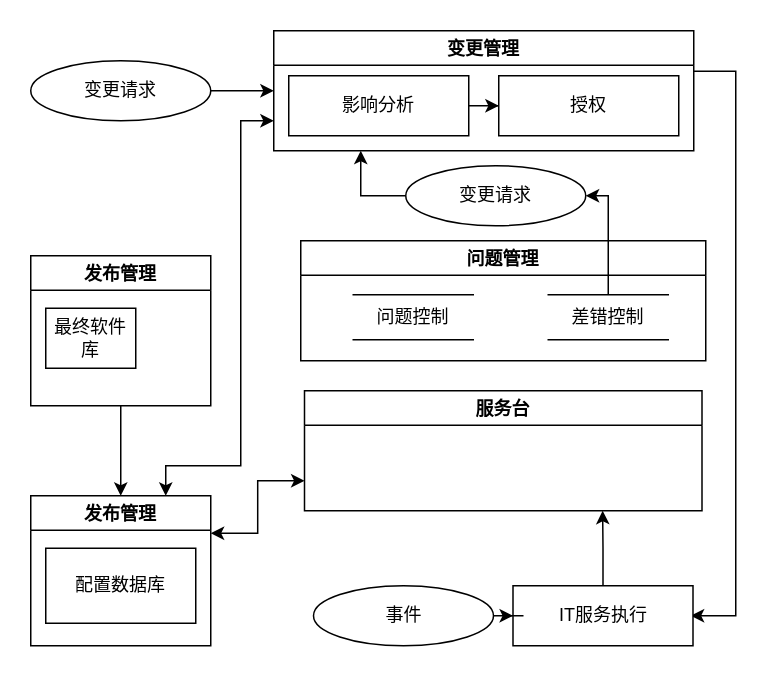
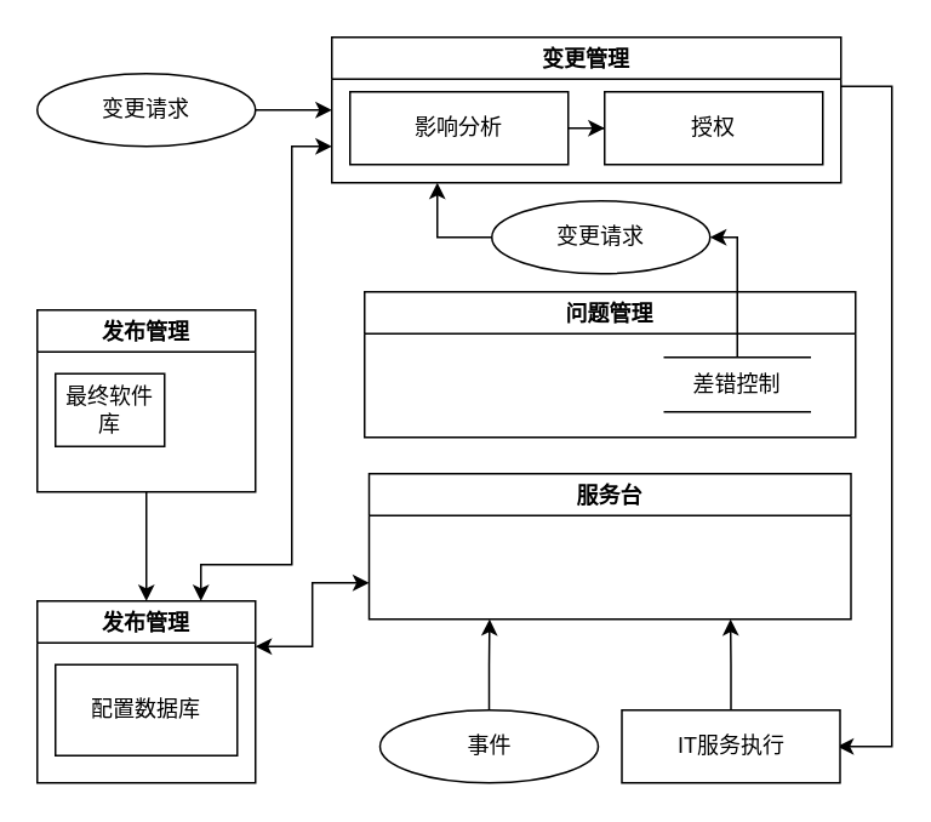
  <mxCell id="0" />
  <mxCell id="1" parent="0" />
  <mxCell id="2" style="edgeStyle=orthogonalEdgeStyle;rounded=0;orthogonalLoop=1;jettySize=auto;html=1;entryX=0;entryY=0.5;entryDx=0;entryDy=0;" edge="1" parent="1" source="3" target="6"><mxGeometry relative="1" as="geometry" /></mxCell>
  <mxCell id="3" value="变更请求" style="ellipse;whiteSpace=wrap;html=1;" vertex="1" parent="1"><mxGeometry x="20" y="40" width="120" height="40" as="geometry" /></mxCell>
  <mxCell id="4" style="edgeStyle=orthogonalEdgeStyle;rounded=0;orthogonalLoop=1;jettySize=auto;html=1;" edge="1" parent="1"><mxGeometry relative="1" as="geometry"><mxPoint x="460" y="410" as="targetPoint" /><mxPoint x="462" y="47" as="sourcePoint" /><Array as="points"><mxPoint x="490" y="47" /><mxPoint x="490" y="410" /></Array></mxGeometry></mxCell>
  <mxCell id="5" style="edgeStyle=orthogonalEdgeStyle;rounded=0;orthogonalLoop=1;jettySize=auto;html=1;exitX=0;exitY=0.75;exitDx=0;exitDy=0;entryX=0.75;entryY=0;entryDx=0;entryDy=0;startArrow=classic;startFill=1;" edge="1" parent="1" source="6" target="22"><mxGeometry relative="1" as="geometry"><Array as="points"><mxPoint x="160" y="80" /><mxPoint x="160" y="310" /><mxPoint x="110" y="310" /></Array></mxGeometry></mxCell>
  <mxCell id="6" value="变更管理" style="swimlane;" vertex="1" parent="1"><mxGeometry x="182" y="20" width="280" height="80" as="geometry" /></mxCell>
  <mxCell id="7" value="" style="edgeStyle=orthogonalEdgeStyle;rounded=0;orthogonalLoop=1;jettySize=auto;html=1;" edge="1" parent="6" source="8" target="9"><mxGeometry relative="1" as="geometry" /></mxCell>
  <mxCell id="8" value="影响分析" style="whiteSpace=wrap;html=1;" vertex="1" parent="6"><mxGeometry x="10" y="30" width="120" height="40" as="geometry" /></mxCell>
  <mxCell id="9" value="&lt;div&gt;授权&lt;/div&gt;" style="whiteSpace=wrap;html=1;" vertex="1" parent="6"><mxGeometry x="150" y="30" width="120" height="40" as="geometry" /></mxCell>
  <mxCell id="10" style="edgeStyle=orthogonalEdgeStyle;rounded=0;orthogonalLoop=1;jettySize=auto;html=1;entryX=0.75;entryY=1;entryDx=0;entryDy=0;" edge="1" parent="1" source="11" target="13"><mxGeometry relative="1" as="geometry" /></mxCell>
  <mxCell id="11" value="&lt;div&gt;IT服务执行&lt;/div&gt;" style="rounded=0;whiteSpace=wrap;html=1;" vertex="1" parent="1"><mxGeometry x="341.5" y="390" width="120" height="40" as="geometry" /></mxCell>
  <mxCell id="12" style="edgeStyle=orthogonalEdgeStyle;rounded=0;orthogonalLoop=1;jettySize=auto;html=1;exitX=0;exitY=0.75;exitDx=0;exitDy=0;entryX=1;entryY=0.25;entryDx=0;entryDy=0;startArrow=classic;startFill=1;" edge="1" parent="1" source="13" target="22"><mxGeometry relative="1" as="geometry" /></mxCell>
  <mxCell id="13" value="服务台" style="swimlane;" vertex="1" parent="1"><mxGeometry x="202.5" y="260" width="265" height="80" as="geometry" /></mxCell>
  <mxCell id="14" value="问题管理" style="swimlane;" vertex="1" parent="1"><mxGeometry x="200" y="160" width="270" height="80" as="geometry" /></mxCell>
- <mxCell id="15" value="问题控制" style="shape=partialRectangle;whiteSpace=wrap;html=1;left=0;right=0;fillColor=none;" vertex="1" parent="14"><mxGeometry x="35" y="36" width="80" height="30" as="geometry" /></mxCell>
  <mxCell id="16" value="&lt;div&gt;差错控制&lt;/div&gt;" style="shape=partialRectangle;whiteSpace=wrap;html=1;left=0;right=0;fillColor=none;" vertex="1" parent="14"><mxGeometry x="165" y="36" width="80" height="30" as="geometry" /></mxCell>
  <mxCell id="17" style="edgeStyle=orthogonalEdgeStyle;rounded=0;orthogonalLoop=1;jettySize=auto;html=1;exitX=0;exitY=0.5;exitDx=0;exitDy=0;" edge="1" parent="1" source="18"><mxGeometry relative="1" as="geometry"><mxPoint x="240" y="100" as="targetPoint" /><Array as="points"><mxPoint x="240" y="130" /></Array></mxGeometry></mxCell>
  <mxCell id="18" value="&lt;div&gt;变更请求&lt;/div&gt;" style="ellipse;whiteSpace=wrap;html=1;" vertex="1" parent="1"><mxGeometry x="270" y="110" width="120" height="40" as="geometry" /></mxCell>
  <mxCell id="19" style="edgeStyle=orthogonalEdgeStyle;rounded=0;orthogonalLoop=1;jettySize=auto;html=1;entryX=1;entryY=0.5;entryDx=0;entryDy=0;" edge="1" parent="1" source="16" target="18"><mxGeometry relative="1" as="geometry"><Array as="points"><mxPoint x="405" y="130" /></Array></mxGeometry></mxCell>
- <mxCell id="20" style="edgeStyle=orthogonalEdgeStyle;rounded=0;orthogonalLoop=1;jettySize=auto;html=1;" edge="1" parent="1" source="21" target="11"><mxGeometry relative="1" as="geometry" /></mxCell>
+ <mxCell id="20" style="edgeStyle=orthogonalEdgeStyle;rounded=0;orthogonalLoop=1;jettySize=auto;html=1;entryX=0.25;entryY=1;entryDx=0;entryDy=0;" edge="1" parent="1" source="21" target="13"><mxGeometry relative="1" as="geometry" /></mxCell>
  <mxCell id="21" value="事件" style="ellipse;whiteSpace=wrap;html=1;" vertex="1" parent="1"><mxGeometry x="208.5" y="390" width="120" height="40" as="geometry" /></mxCell>
  <mxCell id="22" value="发布管理" style="swimlane;" vertex="1" parent="1"><mxGeometry x="20" y="330" width="120" height="100" as="geometry" /></mxCell>
  <mxCell id="23" value="&lt;div&gt;配置数据库&lt;/div&gt;" style="rounded=0;whiteSpace=wrap;html=1;" vertex="1" parent="22"><mxGeometry x="10" y="35" width="100" height="50" as="geometry" /></mxCell>
  <mxCell id="24" style="edgeStyle=orthogonalEdgeStyle;rounded=0;orthogonalLoop=1;jettySize=auto;html=1;entryX=0.5;entryY=0;entryDx=0;entryDy=0;startArrow=none;startFill=0;" edge="1" parent="1" source="25" target="22"><mxGeometry relative="1" as="geometry" /></mxCell>
  <mxCell id="25" value="发布管理" style="swimlane;" vertex="1" parent="1"><mxGeometry x="20" y="170" width="120" height="100" as="geometry" /></mxCell>
  <mxCell id="26" value="最终软件库" style="rounded=0;whiteSpace=wrap;html=1;" vertex="1" parent="25"><mxGeometry x="10" y="35" width="60" height="40" as="geometry" /></mxCell>
